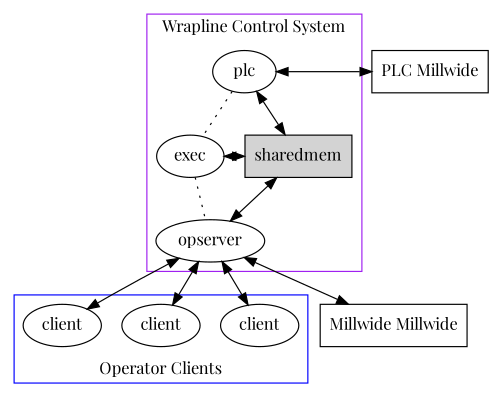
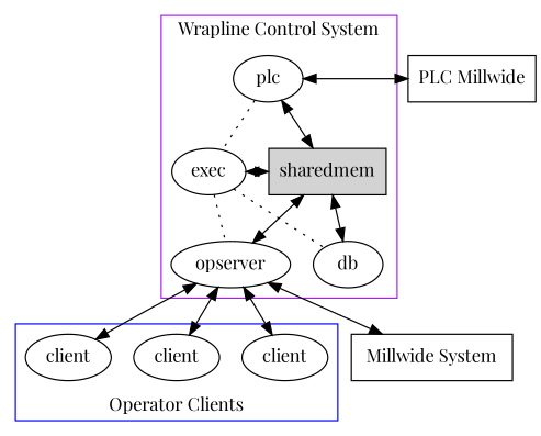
  digraph {
    fontname="Playfair Display"
    node [fontname="Playfair Display"]
    edge [dir=both fontname="Playfair Display"]
    exec
    sharedmem [fillcolor=lightgrey shape=box style=filled]
    opserver
+   db
    plc
    n6 [label=client]
    n7 [label=client]
    n8 [label=client]
-   n9 [label="Millwide Millwide" shape=box]
+   n9 [label="Millwide System" shape=box]
    n10 [label="PLC Millwide" shape=box]
    subgraph cluster_1 {
      color=purple
      label="Wrapline Control System"
      opserver
+     db
      plc
      subgraph sub_2 {
        color=purple
        label="Wrapline Control System"
        rank=same
        exec
        sharedmem
      }
    }
    subgraph cluster_3 {
      color=blue
      label="Operator Clients"
      labelloc=b
      rankdir=LR
      n6
      n7
      n8
    }
    exec -> sharedmem [style=line]
    exec -> opserver [dir=none style=dotted]
+   exec -> db [dir=none style=dotted]
    sharedmem -> opserver [style=line]
+   sharedmem -> db [style=line]
    opserver -> n6
    opserver -> n7
    opserver -> n8
    opserver -> n9
    plc -> exec [dir=none style=dotted]
    plc -> sharedmem [style=line]
    n10 -> plc [constraint=false]
  }
